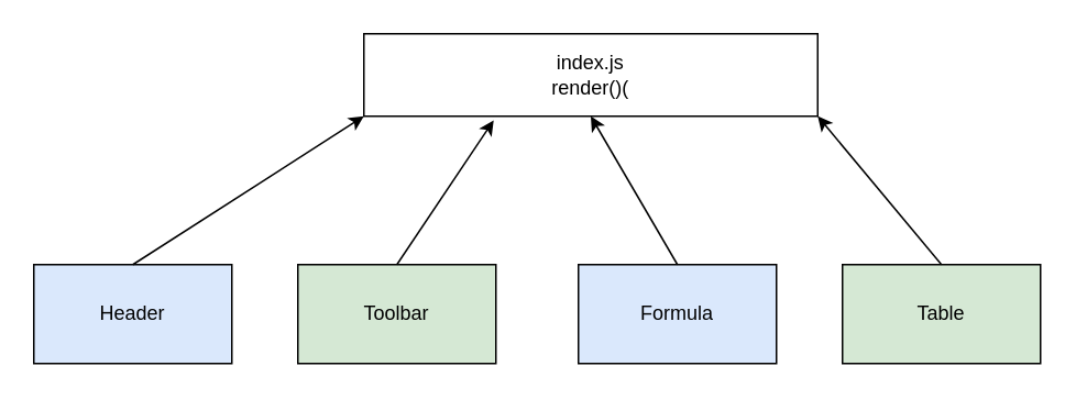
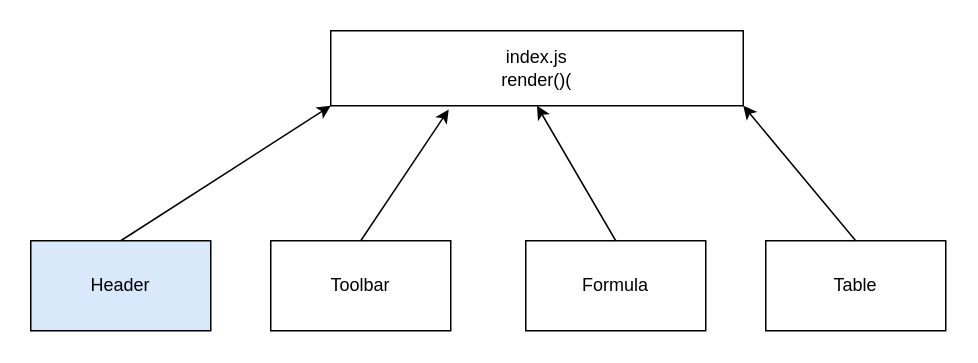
  <mxCell id="0" />
  <mxCell id="1" parent="0" />
  <mxCell id="2" value="index.js&lt;br&gt;render()(" style="rounded=0;whiteSpace=wrap;html=1;" vertex="1" parent="1"><mxGeometry x="220" y="20" width="275" height="50" as="geometry" /></mxCell>
  <mxCell id="3" value="Header" style="rounded=0;whiteSpace=wrap;html=1;fillColor=#dae8fc;" vertex="1" parent="1"><mxGeometry x="20" y="160" width="120" height="60" as="geometry" /></mxCell>
- <mxCell id="4" value="Toolbar" style="rounded=0;whiteSpace=wrap;html=1;fillColor=#d5e8d4;" vertex="1" parent="1"><mxGeometry x="180" y="160" width="120" height="60" as="geometry" /></mxCell>
- <mxCell id="5" value="Formula" style="rounded=0;whiteSpace=wrap;html=1;fillColor=#dae8fc;" vertex="1" parent="1"><mxGeometry x="350" y="160" width="120" height="60" as="geometry" /></mxCell>
- <mxCell id="6" value="Table" style="rounded=0;whiteSpace=wrap;html=1;fillColor=#d5e8d4;" vertex="1" parent="1"><mxGeometry x="510" y="160" width="120" height="60" as="geometry" /></mxCell>
+ <mxCell id="4" value="Toolbar" style="rounded=0;whiteSpace=wrap;html=1;" vertex="1" parent="1"><mxGeometry x="180" y="160" width="120" height="60" as="geometry" /></mxCell>
+ <mxCell id="5" value="Formula" style="rounded=0;whiteSpace=wrap;html=1;" vertex="1" parent="1"><mxGeometry x="350" y="160" width="120" height="60" as="geometry" /></mxCell>
+ <mxCell id="6" value="Table" style="rounded=0;whiteSpace=wrap;html=1;" vertex="1" parent="1"><mxGeometry x="510" y="160" width="120" height="60" as="geometry" /></mxCell>
  <mxCell id="7" value="" style="endArrow=classic;html=1;entryX=0;entryY=1;entryDx=0;entryDy=0;" edge="1" parent="1" target="2"><mxGeometry width="50" height="50" relative="1" as="geometry"><mxPoint x="80" y="160" as="sourcePoint" /><mxPoint x="130" y="110" as="targetPoint" /><Array as="points" /></mxGeometry></mxCell>
  <mxCell id="8" value="" style="endArrow=classic;html=1;entryX=0.286;entryY=1.05;entryDx=0;entryDy=0;entryPerimeter=0;" edge="1" parent="1" target="2"><mxGeometry width="50" height="50" relative="1" as="geometry"><mxPoint x="240" y="160" as="sourcePoint" /><mxPoint x="300" y="60" as="targetPoint" /><Array as="points" /></mxGeometry></mxCell>
  <mxCell id="9" value="" style="endArrow=classic;html=1;entryX=0.5;entryY=1;entryDx=0;entryDy=0;" edge="1" parent="1" target="2"><mxGeometry width="50" height="50" relative="1" as="geometry"><mxPoint x="410" y="160" as="sourcePoint" /><mxPoint x="460" y="110" as="targetPoint" /></mxGeometry></mxCell>
  <mxCell id="10" value="" style="endArrow=classic;html=1;entryX=1;entryY=1;entryDx=0;entryDy=0;" edge="1" parent="1" target="2"><mxGeometry width="50" height="50" relative="1" as="geometry"><mxPoint x="570" y="160" as="sourcePoint" /><mxPoint x="620" y="110" as="targetPoint" /></mxGeometry></mxCell>
